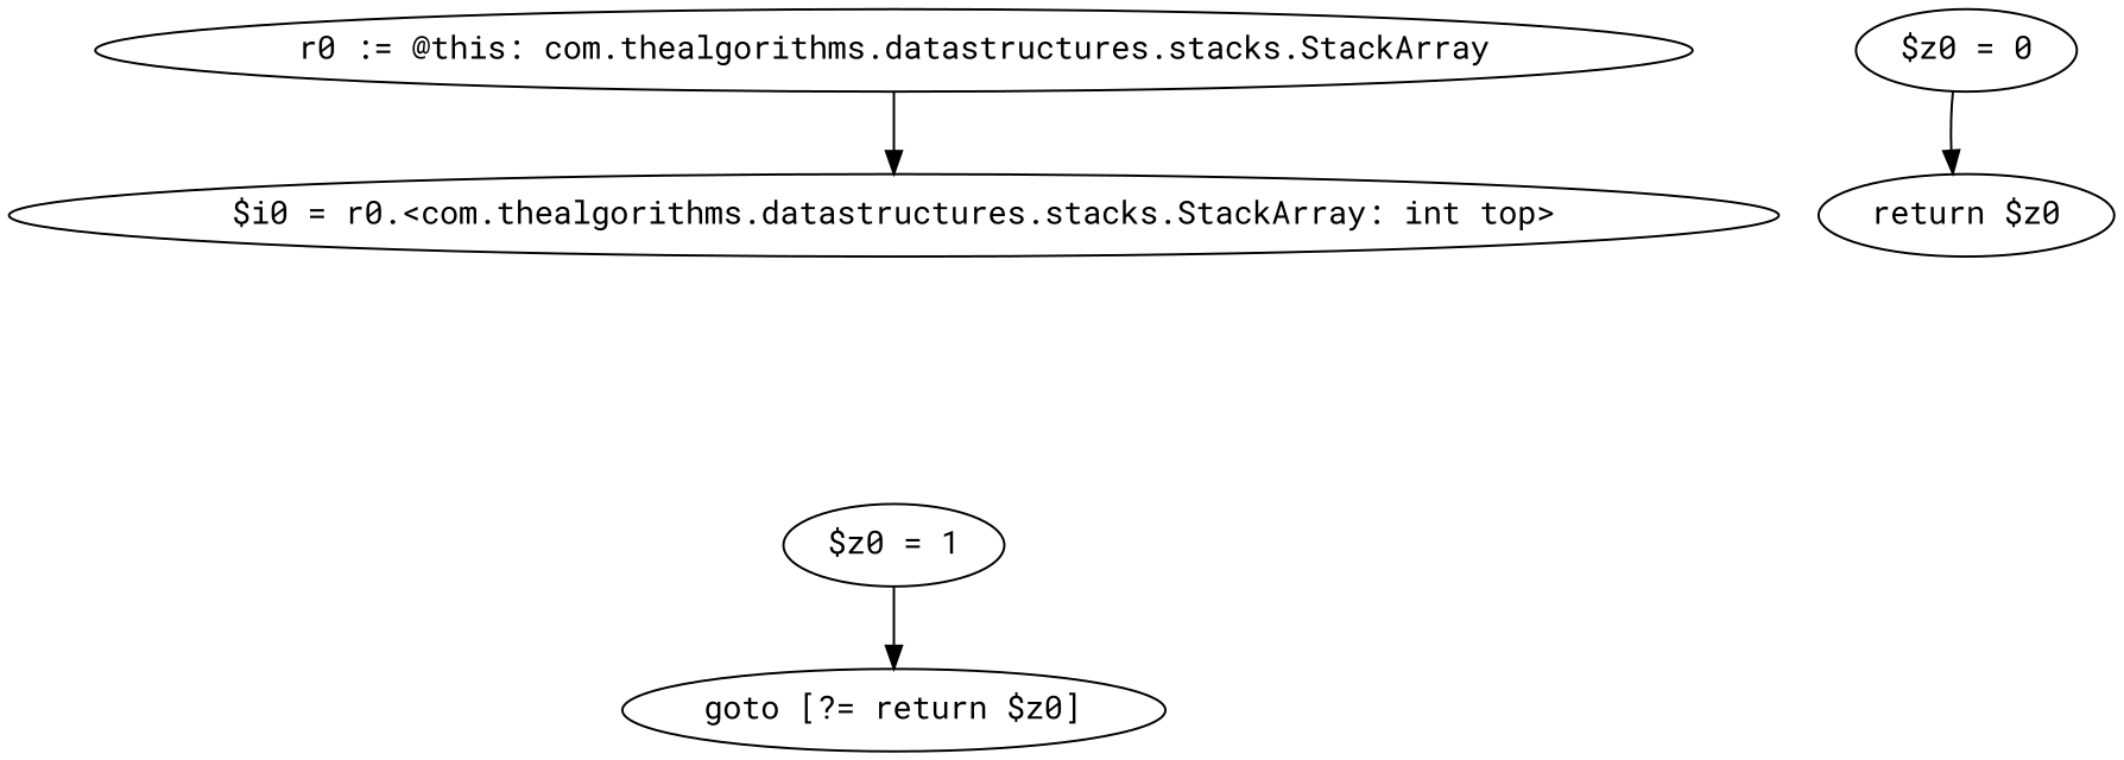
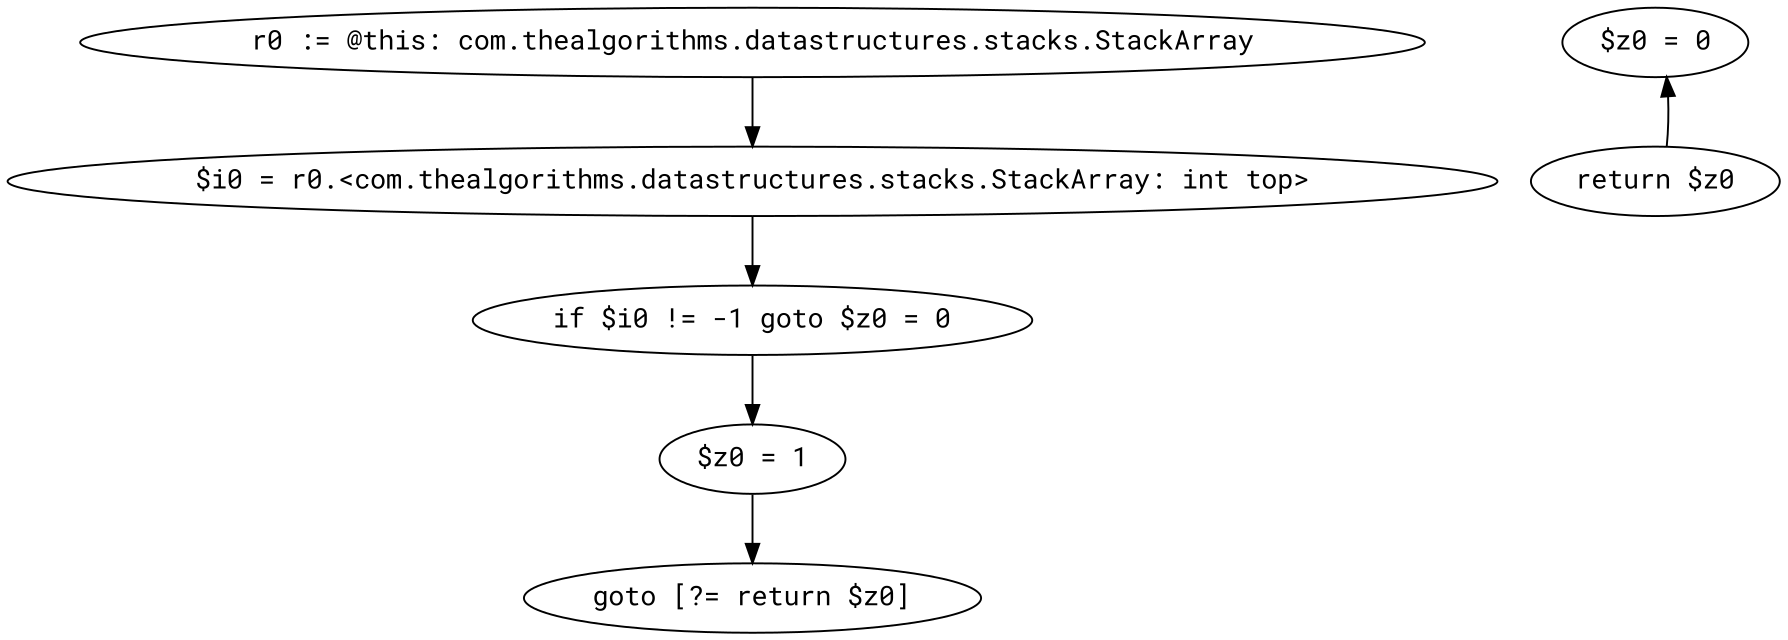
  digraph {
    fontname="Roboto Mono"
    node [fontname="Roboto Mono"]
    edge [fontname="Roboto Mono"]
    "r0 := @this: com.thealgorithms.datastructures.stacks.StackArray"
    "$i0 = r0.<com.thealgorithms.datastructures.stacks.StackArray: int top>"
+   "if $i0 != -1 goto $z0 = 0"
    "$z0 = 1"
    "goto [?= return $z0]"
    "$z0 = 0"
    "return $z0"
    "r0 := @this: com.thealgorithms.datastructures.stacks.StackArray" -> "$i0 = r0.<com.thealgorithms.datastructures.stacks.StackArray: int top>"
+   "$i0 = r0.<com.thealgorithms.datastructures.stacks.StackArray: int top>" -> "if $i0 != -1 goto $z0 = 0"
+   "if $i0 != -1 goto $z0 = 0" -> "$z0 = 1"
    "$z0 = 1" -> "goto [?= return $z0]"
-   "$z0 = 0" -> "return $z0"
+   "return $z0" -> "$z0 = 0"
  }
